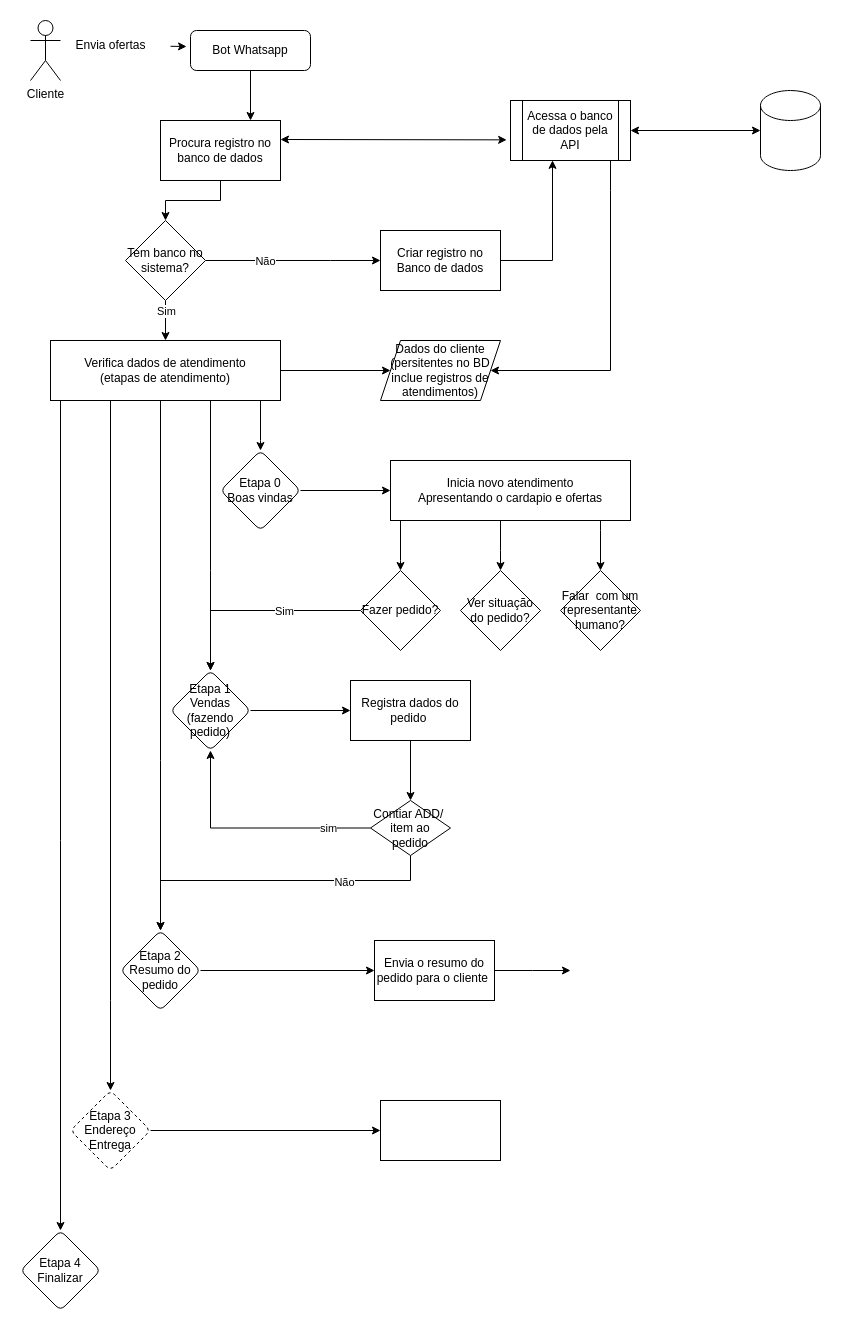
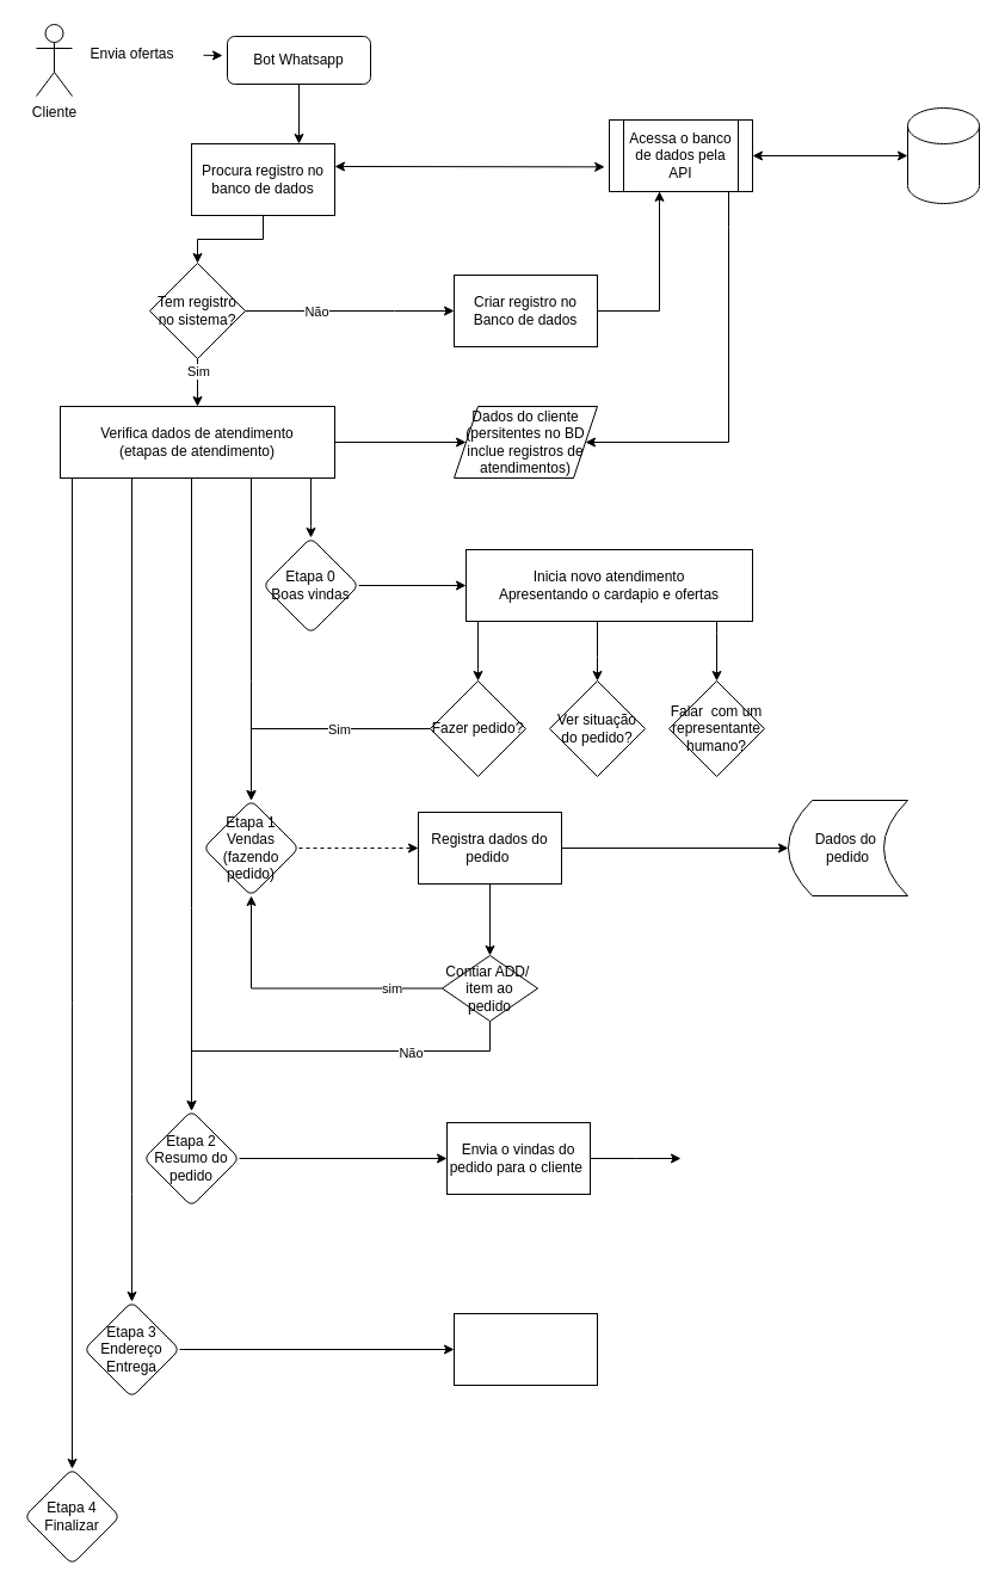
  <mxCell id="0" />
  <mxCell id="1" parent="0" />
  <mxCell id="2" value="Cliente" style="shape=umlActor;verticalLabelPosition=bottom;verticalAlign=top;html=1;outlineConnect=0;" vertex="1" parent="1"><mxGeometry x="30" y="20" width="30" height="60" as="geometry" /></mxCell>
  <mxCell id="3" value="" style="endArrow=classic;html=1;rounded=0;entryX=-0.033;entryY=0.4;entryDx=0;entryDy=0;entryPerimeter=0;" edge="1" parent="1" source="25" target="5"><mxGeometry width="50" height="50" relative="1" as="geometry"><mxPoint x="100" y="75" as="sourcePoint" /><mxPoint x="210" y="90" as="targetPoint" /></mxGeometry></mxCell>
  <mxCell id="4" style="edgeStyle=orthogonalEdgeStyle;rounded=0;orthogonalLoop=1;jettySize=auto;html=1;entryX=0.75;entryY=0;entryDx=0;entryDy=0;" edge="1" parent="1" source="5" target="9"><mxGeometry relative="1" as="geometry" /></mxCell>
  <mxCell id="5" value="Bot Whatsapp" style="rounded=1;whiteSpace=wrap;html=1;" vertex="1" parent="1"><mxGeometry x="190" y="30" width="120" height="40" as="geometry" /></mxCell>
  <mxCell id="6" style="edgeStyle=orthogonalEdgeStyle;rounded=0;orthogonalLoop=1;jettySize=auto;html=1;entryX=0;entryY=0.5;entryDx=0;entryDy=0;" edge="1" parent="1" source="7" target="41"><mxGeometry relative="1" as="geometry" /></mxCell>
  <mxCell id="7" value="Etapa 0&lt;br&gt;Boas vindas" style="rhombus;whiteSpace=wrap;html=1;rounded=1;arcSize=13;" vertex="1" parent="1"><mxGeometry x="220" y="450" width="80" height="80" as="geometry" /></mxCell>
  <mxCell id="8" value="" style="edgeStyle=orthogonalEdgeStyle;rounded=0;orthogonalLoop=1;jettySize=auto;html=1;" edge="1" parent="1" source="9" target="17"><mxGeometry relative="1" as="geometry" /></mxCell>
  <mxCell id="9" value="Procura registro no banco de dados" style="rounded=0;whiteSpace=wrap;html=1;" vertex="1" parent="1"><mxGeometry x="160" y="120" width="120" height="60" as="geometry" /></mxCell>
  <mxCell id="10" value="" style="edgeStyle=orthogonalEdgeStyle;rounded=0;orthogonalLoop=1;jettySize=auto;html=1;" edge="1" parent="1" source="11" target="28"><mxGeometry relative="1" as="geometry"><Array as="points"><mxPoint x="610" y="190" /><mxPoint x="610" y="190" /></Array></mxGeometry></mxCell>
  <mxCell id="11" value="Acessa o banco de dados pela API" style="shape=process;whiteSpace=wrap;html=1;backgroundOutline=1;" vertex="1" parent="1"><mxGeometry x="510" y="100" width="120" height="60" as="geometry" /></mxCell>
  <mxCell id="12" value="" style="shape=cylinder3;whiteSpace=wrap;html=1;boundedLbl=1;backgroundOutline=1;size=15;" vertex="1" parent="1"><mxGeometry x="760" y="90" width="60" height="80" as="geometry" /></mxCell>
  <mxCell id="13" style="edgeStyle=orthogonalEdgeStyle;rounded=0;orthogonalLoop=1;jettySize=auto;html=1;" edge="1" parent="1" source="17" target="24"><mxGeometry relative="1" as="geometry" /></mxCell>
  <mxCell id="14" value="Sim" style="edgeLabel;html=1;align=center;verticalAlign=middle;resizable=0;points=[];" vertex="1" connectable="0" parent="13"><mxGeometry x="-0.48" relative="1" as="geometry"><mxPoint as="offset" /></mxGeometry></mxCell>
  <mxCell id="15" value="" style="edgeStyle=orthogonalEdgeStyle;rounded=0;orthogonalLoop=1;jettySize=auto;html=1;" edge="1" parent="1" source="17" target="30"><mxGeometry relative="1" as="geometry"><Array as="points"><mxPoint x="330" y="260" /><mxPoint x="330" y="260" /></Array></mxGeometry></mxCell>
  <mxCell id="16" value="Não" style="edgeLabel;html=1;align=center;verticalAlign=middle;resizable=0;points=[];" vertex="1" connectable="0" parent="15"><mxGeometry x="-0.324" relative="1" as="geometry"><mxPoint as="offset" /></mxGeometry></mxCell>
- <mxCell id="17" value="Tem banco no sistema?" style="rhombus;whiteSpace=wrap;html=1;rounded=0;" vertex="1" parent="1"><mxGeometry x="125" y="220" width="80" height="80" as="geometry" /></mxCell>
+ <mxCell id="17" value="Tem registro no sistema?" style="rhombus;whiteSpace=wrap;html=1;rounded=0;" vertex="1" parent="1"><mxGeometry x="125" y="220" width="80" height="80" as="geometry" /></mxCell>
  <mxCell id="18" style="edgeStyle=orthogonalEdgeStyle;rounded=0;orthogonalLoop=1;jettySize=auto;html=1;" edge="1" parent="1" source="24" target="28"><mxGeometry relative="1" as="geometry" /></mxCell>
  <mxCell id="19" style="edgeStyle=orthogonalEdgeStyle;rounded=0;orthogonalLoop=1;jettySize=auto;html=1;entryX=0.5;entryY=0;entryDx=0;entryDy=0;" edge="1" parent="1" source="24" target="7"><mxGeometry relative="1" as="geometry"><Array as="points"><mxPoint x="260" y="440" /><mxPoint x="260" y="440" /></Array></mxGeometry></mxCell>
  <mxCell id="20" style="edgeStyle=orthogonalEdgeStyle;rounded=0;orthogonalLoop=1;jettySize=auto;html=1;" edge="1" parent="1" source="24" target="32"><mxGeometry relative="1" as="geometry"><Array as="points"><mxPoint x="210" y="570" /><mxPoint x="210" y="570" /></Array></mxGeometry></mxCell>
  <mxCell id="21" style="edgeStyle=orthogonalEdgeStyle;rounded=0;orthogonalLoop=1;jettySize=auto;html=1;" edge="1" parent="1" source="24" target="34"><mxGeometry relative="1" as="geometry"><Array as="points"><mxPoint x="160" y="760" /><mxPoint x="160" y="760" /></Array></mxGeometry></mxCell>
  <mxCell id="22" style="edgeStyle=orthogonalEdgeStyle;rounded=0;orthogonalLoop=1;jettySize=auto;html=1;" edge="1" parent="1" source="24" target="37"><mxGeometry relative="1" as="geometry"><mxPoint x="80" y="1000" as="targetPoint" /><Array as="points"><mxPoint x="60" y="840" /><mxPoint x="60" y="840" /></Array></mxGeometry></mxCell>
  <mxCell id="23" style="edgeStyle=orthogonalEdgeStyle;rounded=0;orthogonalLoop=1;jettySize=auto;html=1;entryX=0.5;entryY=0;entryDx=0;entryDy=0;" edge="1" parent="1" source="24" target="36"><mxGeometry relative="1" as="geometry"><Array as="points"><mxPoint x="110" y="1000" /><mxPoint x="110" y="1000" /></Array></mxGeometry></mxCell>
  <mxCell id="24" value="Verifica dados de atendimento&lt;br&gt;(etapas de atendimento)" style="whiteSpace=wrap;html=1;rounded=0;" vertex="1" parent="1"><mxGeometry x="50" y="340" width="230" height="60" as="geometry" /></mxCell>
  <mxCell id="25" value="Envia ofertas" style="text;html=1;align=center;verticalAlign=middle;resizable=0;points=[];autosize=1;strokeColor=none;fillColor=none;" vertex="1" parent="1"><mxGeometry x="50" y="30" width="120" height="30" as="geometry" /></mxCell>
  <mxCell id="26" value="" style="endArrow=classic;startArrow=classic;html=1;rounded=0;entryX=0;entryY=0.5;entryDx=0;entryDy=0;entryPerimeter=0;exitX=1;exitY=0.5;exitDx=0;exitDy=0;" edge="1" parent="1" source="11" target="12"><mxGeometry width="50" height="50" relative="1" as="geometry"><mxPoint x="600" y="190" as="sourcePoint" /><mxPoint x="670" y="190" as="targetPoint" /><Array as="points" /></mxGeometry></mxCell>
  <mxCell id="27" value="" style="endArrow=classic;startArrow=classic;html=1;rounded=0;entryX=-0.032;entryY=0.656;entryDx=0;entryDy=0;entryPerimeter=0;" edge="1" parent="1" target="11"><mxGeometry width="50" height="50" relative="1" as="geometry"><mxPoint x="280" y="139" as="sourcePoint" /><mxPoint x="500" y="140" as="targetPoint" /></mxGeometry></mxCell>
  <mxCell id="28" value="Dados do cliente&lt;br&gt;(persitentes no BD &lt;br&gt;inclue registros de atendimentos)" style="shape=parallelogram;perimeter=parallelogramPerimeter;whiteSpace=wrap;html=1;fixedSize=1;" vertex="1" parent="1"><mxGeometry x="380" y="340" width="120" height="60" as="geometry" /></mxCell>
  <mxCell id="29" style="edgeStyle=orthogonalEdgeStyle;rounded=0;orthogonalLoop=1;jettySize=auto;html=1;entryX=0.35;entryY=0.997;entryDx=0;entryDy=0;entryPerimeter=0;" edge="1" parent="1" source="30" target="11"><mxGeometry relative="1" as="geometry" /></mxCell>
  <mxCell id="30" value="Criar registro no Banco de dados" style="whiteSpace=wrap;html=1;rounded=0;" vertex="1" parent="1"><mxGeometry x="380" y="230" width="120" height="60" as="geometry" /></mxCell>
- <mxCell id="31" style="edgeStyle=orthogonalEdgeStyle;rounded=0;orthogonalLoop=1;jettySize=auto;html=1;entryX=0;entryY=0.5;entryDx=0;entryDy=0;" edge="1" parent="1" source="32" target="44"><mxGeometry relative="1" as="geometry" /></mxCell>
+ <mxCell id="31" style="edgeStyle=orthogonalEdgeStyle;rounded=0;orthogonalLoop=1;jettySize=auto;html=1;entryX=0;entryY=0.5;entryDx=0;entryDy=0;dashed=1;" edge="1" parent="1" source="32" target="44"><mxGeometry relative="1" as="geometry" /></mxCell>
  <mxCell id="32" value="Etapa 1&lt;br&gt;Vendas&lt;br&gt;(fazendo pedido)" style="rhombus;whiteSpace=wrap;html=1;rounded=1;arcSize=13;" vertex="1" parent="1"><mxGeometry x="170" y="670" width="80" height="80" as="geometry" /></mxCell>
  <mxCell id="33" style="edgeStyle=orthogonalEdgeStyle;rounded=0;orthogonalLoop=1;jettySize=auto;html=1;entryX=0;entryY=0.5;entryDx=0;entryDy=0;" edge="1" parent="1" source="34" target="46"><mxGeometry relative="1" as="geometry" /></mxCell>
  <mxCell id="34" value="Etapa 2&lt;br&gt;Resumo do pedido" style="rhombus;whiteSpace=wrap;html=1;rounded=1;arcSize=13;" vertex="1" parent="1"><mxGeometry x="120" y="930" width="80" height="80" as="geometry" /></mxCell>
  <mxCell id="35" style="edgeStyle=orthogonalEdgeStyle;rounded=0;orthogonalLoop=1;jettySize=auto;html=1;entryX=0;entryY=0.5;entryDx=0;entryDy=0;" edge="1" parent="1" source="36" target="47"><mxGeometry relative="1" as="geometry" /></mxCell>
- <mxCell id="36" value="Etapa 3&lt;br&gt;Endereço&lt;br&gt;Entrega" style="rhombus;whiteSpace=wrap;html=1;rounded=1;arcSize=13;dashed=1;" vertex="1" parent="1"><mxGeometry x="70" y="1090" width="80" height="80" as="geometry" /></mxCell>
+ <mxCell id="36" value="Etapa 3&lt;br&gt;Endereço&lt;br&gt;Entrega" style="rhombus;whiteSpace=wrap;html=1;rounded=1;arcSize=13;" vertex="1" parent="1"><mxGeometry x="70" y="1090" width="80" height="80" as="geometry" /></mxCell>
  <mxCell id="37" value="Etapa 4&lt;br&gt;Finalizar" style="rhombus;whiteSpace=wrap;html=1;rounded=1;arcSize=13;" vertex="1" parent="1"><mxGeometry y="1230" width="80" height="80" as="geometry" x="20" /></mxCell>
  <mxCell id="38" style="edgeStyle=orthogonalEdgeStyle;rounded=0;orthogonalLoop=1;jettySize=auto;html=1;" edge="1" parent="1" source="41" target="50"><mxGeometry relative="1" as="geometry"><Array as="points"><mxPoint x="400" y="560" /><mxPoint x="400" y="560" /></Array></mxGeometry></mxCell>
  <mxCell id="39" style="edgeStyle=orthogonalEdgeStyle;rounded=0;orthogonalLoop=1;jettySize=auto;html=1;" edge="1" parent="1" source="41" target="51"><mxGeometry relative="1" as="geometry"><mxPoint x="470" y="570" as="targetPoint" /><Array as="points"><mxPoint x="500" y="550" /><mxPoint x="500" y="550" /></Array></mxGeometry></mxCell>
  <mxCell id="40" style="edgeStyle=orthogonalEdgeStyle;rounded=0;orthogonalLoop=1;jettySize=auto;html=1;" edge="1" parent="1" source="41" target="52"><mxGeometry relative="1" as="geometry"><mxPoint x="600" y="580" as="targetPoint" /><Array as="points"><mxPoint x="600" y="530" /><mxPoint x="600" y="530" /></Array></mxGeometry></mxCell>
  <mxCell id="41" value="Inicia novo atendimento&lt;br&gt;Apresentando o cardapio e ofertas" style="rounded=0;whiteSpace=wrap;html=1;" vertex="1" parent="1"><mxGeometry x="390" y="460" width="240" height="60" as="geometry" /></mxCell>
+ <mxCell id="42" style="edgeStyle=orthogonalEdgeStyle;rounded=0;orthogonalLoop=1;jettySize=auto;html=1;" edge="1" parent="1" source="44" target="53"><mxGeometry relative="1" as="geometry"><mxPoint x="560" y="760" as="targetPoint" /></mxGeometry></mxCell>
  <mxCell id="43" value="" style="edgeStyle=orthogonalEdgeStyle;rounded=0;orthogonalLoop=1;jettySize=auto;html=1;" edge="1" parent="1" source="44" target="58"><mxGeometry relative="1" as="geometry" /></mxCell>
  <mxCell id="44" value="Registra dados do pedido&amp;nbsp;" style="rounded=0;whiteSpace=wrap;html=1;" vertex="1" parent="1"><mxGeometry x="350" y="680" width="120" height="60" as="geometry" /></mxCell>
  <mxCell id="45" style="edgeStyle=orthogonalEdgeStyle;rounded=0;orthogonalLoop=1;jettySize=auto;html=1;" edge="1" parent="1" source="46"><mxGeometry relative="1" as="geometry"><mxPoint x="570" y="970" as="targetPoint" /></mxGeometry></mxCell>
- <mxCell id="46" value="Envia o resumo do&lt;br&gt;pedido para o cliente&amp;nbsp;" style="rounded=0;whiteSpace=wrap;html=1;" vertex="1" parent="1"><mxGeometry x="374" y="940" width="120" height="60" as="geometry" /></mxCell>
+ <mxCell id="46" value="Envia o vindas do&lt;br&gt;pedido para o cliente&amp;nbsp;" style="rounded=0;whiteSpace=wrap;html=1;" vertex="1" parent="1"><mxGeometry x="374" y="940" width="120" height="60" as="geometry" /></mxCell>
  <mxCell id="47" value="" style="rounded=0;whiteSpace=wrap;html=1;" vertex="1" parent="1"><mxGeometry x="380" y="1100" width="120" height="60" as="geometry" /></mxCell>
  <mxCell id="48" style="edgeStyle=orthogonalEdgeStyle;rounded=0;orthogonalLoop=1;jettySize=auto;html=1;entryX=0.5;entryY=0;entryDx=0;entryDy=0;" edge="1" parent="1" source="50" target="32"><mxGeometry relative="1" as="geometry"><Array as="points"><mxPoint x="210" y="610" /></Array></mxGeometry></mxCell>
  <mxCell id="49" value="Sim" style="edgeLabel;html=1;align=center;verticalAlign=middle;resizable=0;points=[];" vertex="1" connectable="0" parent="48"><mxGeometry x="-0.27" relative="1" as="geometry"><mxPoint as="offset" /></mxGeometry></mxCell>
  <mxCell id="50" value="Fazer pedido?" style="rhombus;whiteSpace=wrap;html=1;" vertex="1" parent="1"><mxGeometry x="360" y="570" width="80" height="80" as="geometry" /></mxCell>
  <mxCell id="51" value="Ver situação do pedido?" style="rhombus;whiteSpace=wrap;html=1;" vertex="1" parent="1"><mxGeometry x="460" y="570" width="80" height="80" as="geometry" /></mxCell>
  <mxCell id="52" value="Falar&amp;nbsp; com um representante&lt;br&gt;humano?" style="rhombus;whiteSpace=wrap;html=1;" vertex="1" parent="1"><mxGeometry x="560" y="570" width="80" height="80" as="geometry" /></mxCell>
+ <mxCell id="53" value="Dados do&amp;nbsp;&lt;br&gt;pedido" style="shape=dataStorage;whiteSpace=wrap;html=1;fixedSize=1;" vertex="1" parent="1"><mxGeometry x="660" y="670" width="100" height="80" as="geometry" /></mxCell>
  <mxCell id="54" style="edgeStyle=orthogonalEdgeStyle;rounded=0;orthogonalLoop=1;jettySize=auto;html=1;entryX=0.5;entryY=1;entryDx=0;entryDy=0;" edge="1" parent="1" source="58" target="32"><mxGeometry relative="1" as="geometry"><mxPoint x="400" y="931" as="sourcePoint" /></mxGeometry></mxCell>
  <mxCell id="55" value="sim" style="edgeLabel;html=1;align=center;verticalAlign=middle;resizable=0;points=[];" vertex="1" connectable="0" parent="54"><mxGeometry x="-0.654" relative="1" as="geometry"><mxPoint x="-2" as="offset" /></mxGeometry></mxCell>
  <mxCell id="56" style="edgeStyle=orthogonalEdgeStyle;rounded=0;orthogonalLoop=1;jettySize=auto;html=1;entryX=0.5;entryY=0;entryDx=0;entryDy=0;" edge="1" parent="1" source="58" target="34"><mxGeometry relative="1" as="geometry"><mxPoint x="160" y="870" as="targetPoint" /><Array as="points"><mxPoint x="160" y="880" /></Array></mxGeometry></mxCell>
  <mxCell id="57" value="Não" style="edgeLabel;html=1;align=center;verticalAlign=middle;resizable=0;points=[];" vertex="1" connectable="0" parent="56"><mxGeometry x="-0.432" y="1" relative="1" as="geometry"><mxPoint as="offset" /></mxGeometry></mxCell>
  <mxCell id="58" value="Contiar ADD/&amp;nbsp;&lt;br&gt;item ao pedido" style="rhombus;whiteSpace=wrap;html=1;rounded=0;" vertex="1" parent="1"><mxGeometry x="370" y="800" width="80" height="55" as="geometry" /></mxCell>
